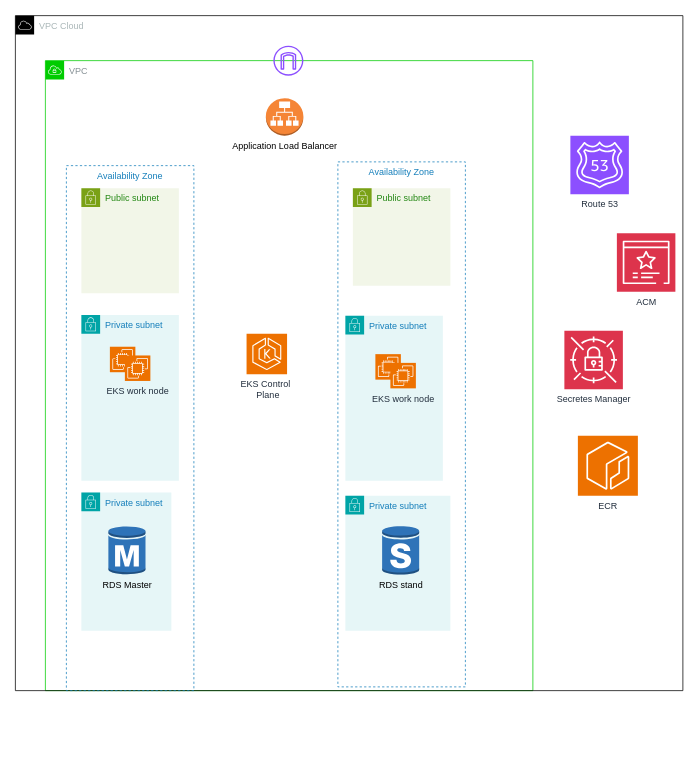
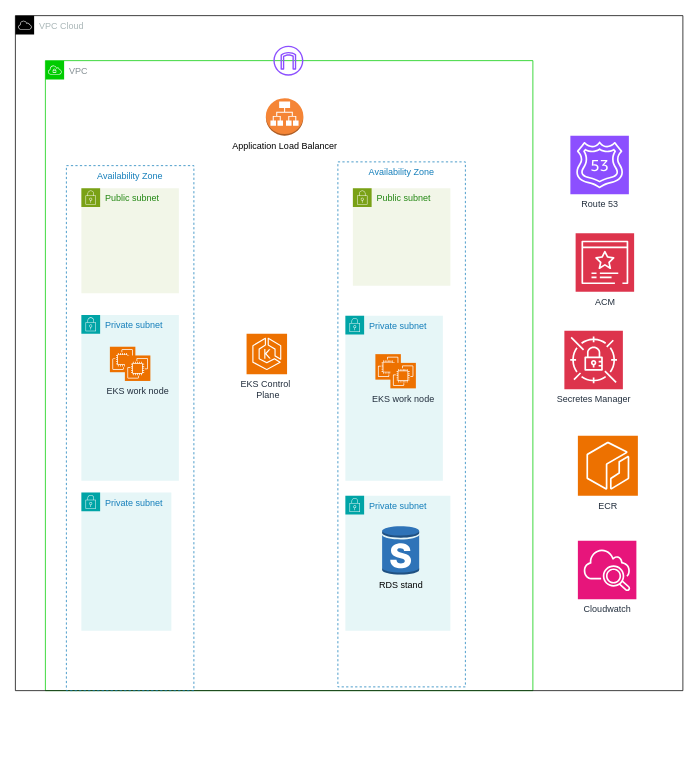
  <mxCell id="0" />
  <mxCell id="1" parent="0" />
  <mxCell id="2" value="VPC" style="sketch=0;outlineConnect=0;gradientColor=none;html=1;whiteSpace=wrap;fontSize=12;fontStyle=0;shape=mxgraph.aws4.group;grIcon=mxgraph.aws4.group_vpc;strokeColor=#00CC00;fillColor=none;verticalAlign=top;align=left;spacingLeft=30;fontColor=#879196;dashed=0;" parent="1" vertex="1"><mxGeometry x="60" y="80" width="650" height="840" as="geometry" /></mxCell>
  <mxCell id="3" value="VPC Cloud" style="sketch=0;outlineConnect=0;gradientColor=none;html=1;whiteSpace=wrap;fontSize=12;fontStyle=0;shape=mxgraph.aws4.group;grIcon=mxgraph.aws4.group_aws_cloud;strokeColor=#000000;fillColor=none;verticalAlign=top;align=left;spacingLeft=30;fontColor=#AAB7B8;dashed=0;" parent="1" vertex="1"><mxGeometry x="20" y="20" width="890" height="900" as="geometry" /></mxCell>
  <mxCell id="4" value="z" style="group" parent="1" vertex="1" connectable="0"><mxGeometry x="440" y="250" width="182" height="750" as="geometry" /></mxCell>
  <mxCell id="5" value="Public subnet" style="points=[[0,0],[0.25,0],[0.5,0],[0.75,0],[1,0],[1,0.25],[1,0.5],[1,0.75],[1,1],[0.75,1],[0.5,1],[0.25,1],[0,1],[0,0.75],[0,0.5],[0,0.25]];outlineConnect=0;gradientColor=none;html=1;whiteSpace=wrap;fontSize=12;fontStyle=0;container=1;pointerEvents=0;collapsible=0;recursiveResize=0;shape=mxgraph.aws4.group;grIcon=mxgraph.aws4.group_security_group;grStroke=0;strokeColor=#7AA116;fillColor=#F2F6E8;verticalAlign=top;align=left;spacingLeft=30;fontColor=#248814;dashed=0;" parent="4" vertex="1"><mxGeometry x="30" width="130" height="130" as="geometry" /></mxCell>
  <mxCell id="6" value="Private subnet" style="points=[[0,0],[0.25,0],[0.5,0],[0.75,0],[1,0],[1,0.25],[1,0.5],[1,0.75],[1,1],[0.75,1],[0.5,1],[0.25,1],[0,1],[0,0.75],[0,0.5],[0,0.25]];outlineConnect=0;gradientColor=none;html=1;whiteSpace=wrap;fontSize=12;fontStyle=0;container=1;pointerEvents=0;collapsible=0;recursiveResize=0;shape=mxgraph.aws4.group;grIcon=mxgraph.aws4.group_security_group;grStroke=0;strokeColor=#00A4A6;fillColor=#E6F6F7;verticalAlign=top;align=left;spacingLeft=30;fontColor=#147EBA;dashed=0;" parent="4" vertex="1"><mxGeometry x="20" y="410" width="140" height="180" as="geometry" /></mxCell>
  <mxCell id="7" value="Private subnet" style="points=[[0,0],[0.25,0],[0.5,0],[0.75,0],[1,0],[1,0.25],[1,0.5],[1,0.75],[1,1],[0.75,1],[0.5,1],[0.25,1],[0,1],[0,0.75],[0,0.5],[0,0.25]];outlineConnect=0;gradientColor=none;html=1;whiteSpace=wrap;fontSize=12;fontStyle=0;container=1;pointerEvents=0;collapsible=0;recursiveResize=0;shape=mxgraph.aws4.group;grIcon=mxgraph.aws4.group_security_group;grStroke=0;strokeColor=#00A4A6;fillColor=#E6F6F7;verticalAlign=top;align=left;spacingLeft=30;fontColor=#147EBA;dashed=0;" parent="4" vertex="1"><mxGeometry x="20" y="170" width="130" height="220" as="geometry" /></mxCell>
  <mxCell id="8" value="" style="group" parent="4" vertex="1" connectable="0"><mxGeometry x="-352" y="-80" width="532" height="830" as="geometry" /></mxCell>
  <mxCell id="9" value="Availability Zone" style="fillColor=none;strokeColor=#147EBA;dashed=1;verticalAlign=top;fontStyle=0;fontColor=#147EBA;whiteSpace=wrap;html=1;" parent="8" vertex="1"><mxGeometry x="362" y="45" width="170" height="700" as="geometry" /></mxCell>
  <mxCell id="10" value="Availability Zone" style="fillColor=none;strokeColor=#147EBA;dashed=1;verticalAlign=top;fontStyle=0;fontColor=#147EBA;whiteSpace=wrap;html=1;" parent="8" vertex="1"><mxGeometry y="50" width="170" height="700" as="geometry" /></mxCell>
  <mxCell id="11" value="Private subnet" style="points=[[0,0],[0.25,0],[0.5,0],[0.75,0],[1,0],[1,0.25],[1,0.5],[1,0.75],[1,1],[0.75,1],[0.5,1],[0.25,1],[0,1],[0,0.75],[0,0.5],[0,0.25]];outlineConnect=0;gradientColor=none;html=1;whiteSpace=wrap;fontSize=12;fontStyle=0;container=1;pointerEvents=0;collapsible=0;recursiveResize=0;shape=mxgraph.aws4.group;grIcon=mxgraph.aws4.group_security_group;grStroke=0;strokeColor=#00A4A6;fillColor=#E6F6F7;verticalAlign=top;align=left;spacingLeft=30;fontColor=#147EBA;dashed=0;" parent="8" vertex="1"><mxGeometry x="20" y="485.79" width="120" height="184.21" as="geometry" /></mxCell>
- <mxCell id="12" value="RDS Master" style="outlineConnect=0;dashed=0;verticalLabelPosition=bottom;verticalAlign=top;align=center;html=1;shape=mxgraph.aws3.rds_db_instance;fillColor=#2E73B8;gradientColor=none;" vertex="1" parent="11"><mxGeometry x="36" y="44.21" width="49.5" height="66" as="geometry" /></mxCell>
  <mxCell id="13" value="Public subnet" style="points=[[0,0],[0.25,0],[0.5,0],[0.75,0],[1,0],[1,0.25],[1,0.5],[1,0.75],[1,1],[0.75,1],[0.5,1],[0.25,1],[0,1],[0,0.75],[0,0.5],[0,0.25]];outlineConnect=0;gradientColor=none;html=1;whiteSpace=wrap;fontSize=12;fontStyle=0;container=1;pointerEvents=0;collapsible=0;recursiveResize=0;shape=mxgraph.aws4.group;grIcon=mxgraph.aws4.group_security_group;grStroke=0;strokeColor=#7AA116;fillColor=#F2F6E8;verticalAlign=top;align=left;spacingLeft=30;fontColor=#248814;dashed=0;" parent="8" vertex="1"><mxGeometry x="20" y="80" width="130" height="140" as="geometry" /></mxCell>
  <mxCell id="14" value="Private subnet" style="points=[[0,0],[0.25,0],[0.5,0],[0.75,0],[1,0],[1,0.25],[1,0.5],[1,0.75],[1,1],[0.75,1],[0.5,1],[0.25,1],[0,1],[0,0.75],[0,0.5],[0,0.25]];outlineConnect=0;gradientColor=none;html=1;whiteSpace=wrap;fontSize=12;fontStyle=0;container=1;pointerEvents=0;collapsible=0;recursiveResize=0;shape=mxgraph.aws4.group;grIcon=mxgraph.aws4.group_security_group;grStroke=0;strokeColor=#00A4A6;fillColor=#E6F6F7;verticalAlign=top;align=left;spacingLeft=30;fontColor=#147EBA;dashed=0;" parent="8" vertex="1"><mxGeometry x="20" y="249.12" width="130" height="220.88" as="geometry" /></mxCell>
  <mxCell id="15" value="EKS C&lt;span style=&quot;background-color: transparent; color: light-dark(rgb(35, 47, 62), rgb(189, 199, 212));&quot;&gt;ontrol&amp;nbsp;&lt;/span&gt;&lt;div&gt;&amp;nbsp;Plane&lt;/div&gt;" style="sketch=0;points=[[0,0,0],[0.25,0,0],[0.5,0,0],[0.75,0,0],[1,0,0],[0,1,0],[0.25,1,0],[0.5,1,0],[0.75,1,0],[1,1,0],[0,0.25,0],[0,0.5,0],[0,0.75,0],[1,0.25,0],[1,0.5,0],[1,0.75,0]];outlineConnect=0;fontColor=#232F3E;fillColor=#ED7100;strokeColor=#ffffff;dashed=0;verticalLabelPosition=bottom;verticalAlign=top;align=center;html=1;fontSize=12;fontStyle=0;aspect=fixed;shape=mxgraph.aws4.resourceIcon;resIcon=mxgraph.aws4.eks;" parent="8" vertex="1"><mxGeometry x="240.25" y="274.035" width="54" height="54" as="geometry" /></mxCell>
  <mxCell id="16" value="" style="group" parent="8" vertex="1" connectable="0"><mxGeometry x="58" y="291.474" width="54" height="57.298" as="geometry" /></mxCell>
  <mxCell id="17" value="" style="sketch=0;points=[[0,0,0],[0.25,0,0],[0.5,0,0],[0.75,0,0],[1,0,0],[0,1,0],[0.25,1,0],[0.5,1,0],[0.75,1,0],[1,1,0],[0,0.25,0],[0,0.5,0],[0,0.75,0],[1,0.25,0],[1,0.5,0],[1,0.75,0]];outlineConnect=0;fontColor=#232F3E;fillColor=#ED7100;strokeColor=#ffffff;dashed=0;verticalLabelPosition=bottom;verticalAlign=top;align=center;html=1;fontSize=12;fontStyle=0;aspect=fixed;shape=mxgraph.aws4.resourceIcon;resIcon=mxgraph.aws4.ec2;" parent="16" vertex="1"><mxGeometry width="34" height="34" as="geometry" /></mxCell>
  <mxCell id="18" value="EKS work node" style="sketch=0;points=[[0,0,0],[0.25,0,0],[0.5,0,0],[0.75,0,0],[1,0,0],[0,1,0],[0.25,1,0],[0.5,1,0],[0.75,1,0],[1,1,0],[0,0.25,0],[0,0.5,0],[0,0.75,0],[1,0.25,0],[1,0.5,0],[1,0.75,0]];outlineConnect=0;fontColor=#232F3E;fillColor=#ED7100;strokeColor=#ffffff;dashed=0;verticalLabelPosition=bottom;verticalAlign=top;align=center;html=1;fontSize=12;fontStyle=0;aspect=fixed;shape=mxgraph.aws4.resourceIcon;resIcon=mxgraph.aws4.ec2;" parent="16" vertex="1"><mxGeometry x="20" y="11.647" width="34" height="34" as="geometry" /></mxCell>
  <mxCell id="19" style="edgeStyle=orthogonalEdgeStyle;rounded=0;orthogonalLoop=1;jettySize=auto;html=1;exitX=0.5;exitY=1;exitDx=0;exitDy=0;" edge="1" parent="8" source="10" target="10"><mxGeometry relative="1" as="geometry" /></mxCell>
  <mxCell id="20" value="RDS stand" style="outlineConnect=0;dashed=0;verticalLabelPosition=bottom;verticalAlign=top;align=center;html=1;shape=mxgraph.aws3.rds_db_instance_standby_multi_az;fillColor=#2E73B8;gradientColor=none;" vertex="1" parent="8"><mxGeometry x="421" y="530" width="49.5" height="66" as="geometry" /></mxCell>
  <mxCell id="21" value="Route 53&lt;div&gt;&lt;br&gt;&lt;/div&gt;" style="sketch=0;points=[[0,0,0],[0.25,0,0],[0.5,0,0],[0.75,0,0],[1,0,0],[0,1,0],[0.25,1,0],[0.5,1,0],[0.75,1,0],[1,1,0],[0,0.25,0],[0,0.5,0],[0,0.75,0],[1,0.25,0],[1,0.5,0],[1,0.75,0]];outlineConnect=0;fontColor=#232F3E;fillColor=#8C4FFF;strokeColor=#ffffff;dashed=0;verticalLabelPosition=bottom;verticalAlign=top;align=center;html=1;fontSize=12;fontStyle=0;aspect=fixed;shape=mxgraph.aws4.resourceIcon;resIcon=mxgraph.aws4.route_53;" parent="1" vertex="1"><mxGeometry x="760" y="180" width="78" height="78" as="geometry" /></mxCell>
- <mxCell id="22" value="ACM&lt;div&gt;&lt;br&gt;&lt;/div&gt;" style="sketch=0;points=[[0,0,0],[0.25,0,0],[0.5,0,0],[0.75,0,0],[1,0,0],[0,1,0],[0.25,1,0],[0.5,1,0],[0.75,1,0],[1,1,0],[0,0.25,0],[0,0.5,0],[0,0.75,0],[1,0.25,0],[1,0.5,0],[1,0.75,0]];outlineConnect=0;fontColor=#232F3E;fillColor=#DD344C;strokeColor=#ffffff;dashed=0;verticalLabelPosition=bottom;verticalAlign=top;align=center;html=1;fontSize=12;fontStyle=0;aspect=fixed;shape=mxgraph.aws4.resourceIcon;resIcon=mxgraph.aws4.certificate_manager_3;" parent="1" vertex="1"><mxGeometry x="822" y="310" width="78" height="78" as="geometry" /></mxCell>
+ <mxCell id="22" value="ACM&lt;div&gt;&lt;br&gt;&lt;/div&gt;" style="sketch=0;points=[[0,0,0],[0.25,0,0],[0.5,0,0],[0.75,0,0],[1,0,0],[0,1,0],[0.25,1,0],[0.5,1,0],[0.75,1,0],[1,1,0],[0,0.25,0],[0,0.5,0],[0,0.75,0],[1,0.25,0],[1,0.5,0],[1,0.75,0]];outlineConnect=0;fontColor=#232F3E;fillColor=#DD344C;strokeColor=#ffffff;dashed=0;verticalLabelPosition=bottom;verticalAlign=top;align=center;html=1;fontSize=12;fontStyle=0;aspect=fixed;shape=mxgraph.aws4.resourceIcon;resIcon=mxgraph.aws4.certificate_manager_3;" parent="1" vertex="1"><mxGeometry x="767" y="310" width="78" height="78" as="geometry" /></mxCell>
  <mxCell id="23" value="Secretes Manager&lt;div&gt;&lt;br&gt;&lt;/div&gt;" style="sketch=0;points=[[0,0,0],[0.25,0,0],[0.5,0,0],[0.75,0,0],[1,0,0],[0,1,0],[0.25,1,0],[0.5,1,0],[0.75,1,0],[1,1,0],[0,0.25,0],[0,0.5,0],[0,0.75,0],[1,0.25,0],[1,0.5,0],[1,0.75,0]];outlineConnect=0;fontColor=#232F3E;fillColor=#DD344C;strokeColor=#ffffff;dashed=0;verticalLabelPosition=bottom;verticalAlign=top;align=center;html=1;fontSize=12;fontStyle=0;aspect=fixed;shape=mxgraph.aws4.resourceIcon;resIcon=mxgraph.aws4.secrets_manager;" parent="1" vertex="1"><mxGeometry x="752" y="440" width="78" height="78" as="geometry" /></mxCell>
+ <mxCell id="24" value="Cloudwatch&lt;div&gt;&lt;br&gt;&lt;/div&gt;" style="sketch=0;points=[[0,0,0],[0.25,0,0],[0.5,0,0],[0.75,0,0],[1,0,0],[0,1,0],[0.25,1,0],[0.5,1,0],[0.75,1,0],[1,1,0],[0,0.25,0],[0,0.5,0],[0,0.75,0],[1,0.25,0],[1,0.5,0],[1,0.75,0]];points=[[0,0,0],[0.25,0,0],[0.5,0,0],[0.75,0,0],[1,0,0],[0,1,0],[0.25,1,0],[0.5,1,0],[0.75,1,0],[1,1,0],[0,0.25,0],[0,0.5,0],[0,0.75,0],[1,0.25,0],[1,0.5,0],[1,0.75,0]];outlineConnect=0;fontColor=#232F3E;fillColor=#E7157B;strokeColor=#ffffff;dashed=0;verticalLabelPosition=bottom;verticalAlign=top;align=center;html=1;fontSize=12;fontStyle=0;aspect=fixed;shape=mxgraph.aws4.resourceIcon;resIcon=mxgraph.aws4.cloudwatch_2;" parent="1" vertex="1"><mxGeometry x="770" y="720" width="78" height="78" as="geometry" /></mxCell>
  <mxCell id="25" value="ECR&lt;div&gt;&lt;br&gt;&lt;/div&gt;" style="sketch=0;points=[[0,0,0],[0.25,0,0],[0.5,0,0],[0.75,0,0],[1,0,0],[0,1,0],[0.25,1,0],[0.5,1,0],[0.75,1,0],[1,1,0],[0,0.25,0],[0,0.5,0],[0,0.75,0],[1,0.25,0],[1,0.5,0],[1,0.75,0]];outlineConnect=0;fontColor=#232F3E;fillColor=#ED7100;strokeColor=#ffffff;dashed=0;verticalLabelPosition=bottom;verticalAlign=top;align=center;html=1;fontSize=12;fontStyle=0;aspect=fixed;shape=mxgraph.aws4.resourceIcon;resIcon=mxgraph.aws4.ecr;" parent="1" vertex="1"><mxGeometry x="770" y="580" width="80" height="80" as="geometry" /></mxCell>
  <mxCell id="26" value="" style="sketch=0;outlineConnect=0;fontColor=#232F3E;gradientColor=none;fillColor=#8C4FFF;strokeColor=none;dashed=0;verticalLabelPosition=bottom;verticalAlign=top;align=center;html=1;fontSize=12;fontStyle=0;aspect=fixed;pointerEvents=1;shape=mxgraph.aws4.internet_gateway;" parent="1" vertex="1"><mxGeometry x="364" y="60" width="40" height="40" as="geometry" /></mxCell>
  <mxCell id="27" value="" style="group" vertex="1" connectable="0" parent="1"><mxGeometry x="500" y="471.354" width="54" height="57.298" as="geometry" /></mxCell>
  <mxCell id="28" value="" style="sketch=0;points=[[0,0,0],[0.25,0,0],[0.5,0,0],[0.75,0,0],[1,0,0],[0,1,0],[0.25,1,0],[0.5,1,0],[0.75,1,0],[1,1,0],[0,0.25,0],[0,0.5,0],[0,0.75,0],[1,0.25,0],[1,0.5,0],[1,0.75,0]];outlineConnect=0;fontColor=#232F3E;fillColor=#ED7100;strokeColor=#ffffff;dashed=0;verticalLabelPosition=bottom;verticalAlign=top;align=center;html=1;fontSize=12;fontStyle=0;aspect=fixed;shape=mxgraph.aws4.resourceIcon;resIcon=mxgraph.aws4.ec2;" vertex="1" parent="27"><mxGeometry width="34" height="34" as="geometry" /></mxCell>
  <mxCell id="29" value="EKS work node" style="sketch=0;points=[[0,0,0],[0.25,0,0],[0.5,0,0],[0.75,0,0],[1,0,0],[0,1,0],[0.25,1,0],[0.5,1,0],[0.75,1,0],[1,1,0],[0,0.25,0],[0,0.5,0],[0,0.75,0],[1,0.25,0],[1,0.5,0],[1,0.75,0]];outlineConnect=0;fontColor=#232F3E;fillColor=#ED7100;strokeColor=#ffffff;dashed=0;verticalLabelPosition=bottom;verticalAlign=top;align=center;html=1;fontSize=12;fontStyle=0;aspect=fixed;shape=mxgraph.aws4.resourceIcon;resIcon=mxgraph.aws4.ec2;" vertex="1" parent="27"><mxGeometry x="20" y="11.647" width="34" height="34" as="geometry" /></mxCell>
  <mxCell id="30" value="Application Load Balancer&lt;div&gt;&lt;br&gt;&lt;/div&gt;" style="outlineConnect=0;dashed=0;verticalLabelPosition=bottom;verticalAlign=top;align=center;html=1;shape=mxgraph.aws3.application_load_balancer;fillColor=#F58536;gradientColor=none;" vertex="1" parent="1"><mxGeometry x="354" y="130" width="50" height="50" as="geometry" /></mxCell>
